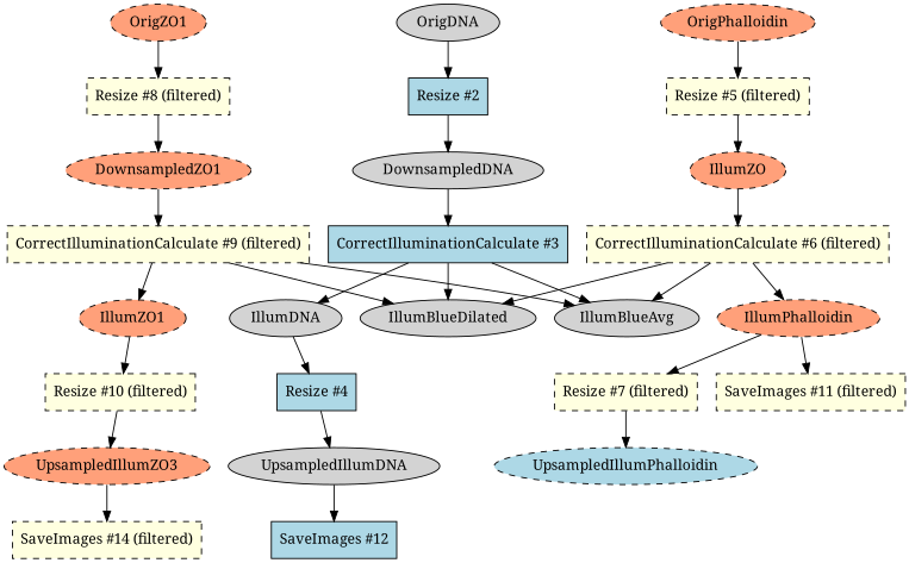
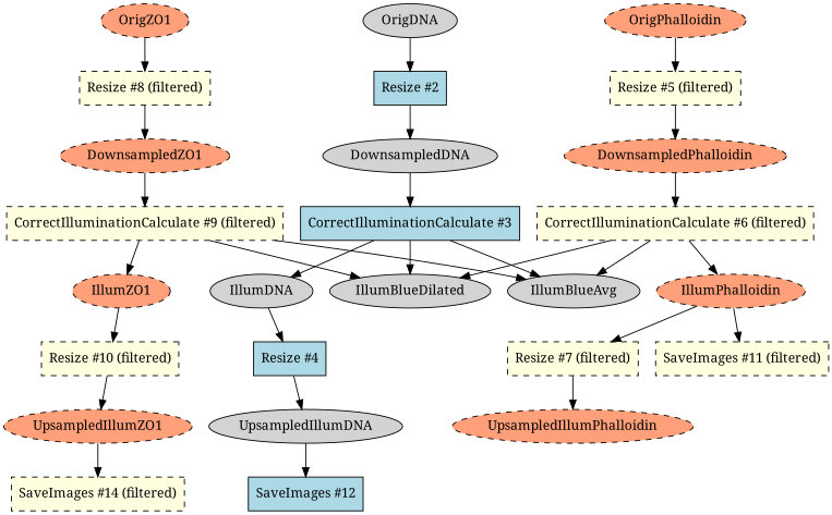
  strict digraph {
    fontname="Noto Serif"
    node [fillcolor=lightyellow filtered=True fontname="Noto Serif" shape=ellipse style="filled,dashed" type=image]
    edge [fontname="Noto Serif" type=image_output]
    n1 [enabled=True label="CorrectIlluminationCalculate #6 (filtered)" module_name=CorrectIlluminationCalculate module_num=6 original_num=6 shape=box stable_id=CorrectIlluminationCalculate_2ab137a7 type=module]
    n2 [fillcolor=lightgray label=IllumBlueAvg style=filled filtered=""]
    n3 [fillcolor=lightgray label=IllumBlueDilated style=filled filtered=""]
    n4 [fillcolor=lightsalmon label=IllumPhalloidin]
    n5 [enabled=True label="Resize #7 (filtered)" module_name=Resize module_num=7 original_num=7 shape=box stable_id=Resize_fd94763b type=module]
    n6 [enabled=True label="SaveImages #11 (filtered)" module_name=SaveImages module_num=11 original_num=11 shape=box stable_id=SaveImages_392621f0 type=module]
    n7 [enabled=True label="CorrectIlluminationCalculate #9 (filtered)" module_name=CorrectIlluminationCalculate module_num=9 original_num=9 shape=box stable_id=CorrectIlluminationCalculate_cd0871b type=module]
    n8 [fillcolor=lightsalmon label=IllumZO1]
    n9 [enabled=True label="Resize #10 (filtered)" module_name=Resize module_num=10 original_num=10 shape=box stable_id=Resize_6f9ec43f type=module]
    n10 [enabled=True fillcolor=lightblue label="CorrectIlluminationCalculate #3" module_name=CorrectIlluminationCalculate module_num=3 original_num=3 shape=box stable_id=CorrectIlluminationCalculate_e3750f2a style=filled type=module filtered=""]
    n11 [fillcolor=lightgray label=IllumDNA style=filled filtered=""]
    n12 [enabled=True fillcolor=lightblue label="Resize #4" module_name=Resize module_num=4 original_num=4 shape=box stable_id=Resize_a3b11500 style=filled type=module filtered=""]
    n13 [enabled=True fillcolor=lightblue label="Resize #2" module_name=Resize module_num=2 original_num=2 shape=box stable_id=Resize_32606b38 style=filled type=module filtered=""]
    n14 [fillcolor=lightgray label=DownsampledDNA style=filled filtered=""]
-   n15 [fillcolor=lightsalmon label=UpsampledIllumZO3]
+   n15 [fillcolor=lightsalmon label=UpsampledIllumZO1]
    n16 [enabled=True label="SaveImages #14 (filtered)" module_name=SaveImages module_num=14 original_num=14 shape=box stable_id=SaveImages_46180921 type=module]
    n17 [enabled=True label="Resize #5 (filtered)" module_name=Resize module_num=5 original_num=5 shape=box stable_id=Resize_9779805 type=module]
-   n18 [fillcolor=lightsalmon label=IllumZO]
+   n18 [fillcolor=lightsalmon label=DownsampledPhalloidin]
    n19 [fillcolor=lightgray label=UpsampledIllumDNA style=filled filtered=""]
    n20 [enabled=True fillcolor=lightblue label="SaveImages #12" module_name=SaveImages module_num=12 original_num=12 shape=box stable_id=SaveImages_4cf7a938 style=filled type=module filtered=""]
    n21 [enabled=True label="Resize #8 (filtered)" module_name=Resize module_num=8 original_num=8 shape=box stable_id=Resize_b00c8387 type=module]
    n22 [fillcolor=lightsalmon label=DownsampledZO1]
-   n23 [fillcolor=lightblue label=UpsampledIllumPhalloidin]
+   n23 [fillcolor=lightsalmon label=UpsampledIllumPhalloidin]
    n24 [fillcolor=lightgray label=OrigDNA style=filled filtered=""]
    n25 [fillcolor=lightsalmon label=OrigPhalloidin]
    n26 [fillcolor=lightsalmon label=OrigZO1]
    n1 -> n2
    n1 -> n3
    n1 -> n4
    n4 -> n5 [type=image_input]
    n4 -> n6 [type=image_input]
    n5 -> n23
    n7 -> n2
    n7 -> n3
    n7 -> n8
    n8 -> n9 [type=image_input]
    n9 -> n15
    n10 -> n2
    n10 -> n3
    n10 -> n11
    n11 -> n12 [type=image_input]
    n12 -> n19
    n13 -> n14
    n14 -> n10 [type=image_input]
    n15 -> n16 [type=image_input]
    n17 -> n18
    n18 -> n1 [type=image_input]
    n19 -> n20 [type=image_input]
    n21 -> n22
    n22 -> n7 [type=image_input]
    n24 -> n13 [type=image_input]
    n25 -> n17 [type=image_input]
    n26 -> n21 [type=image_input]
  }
